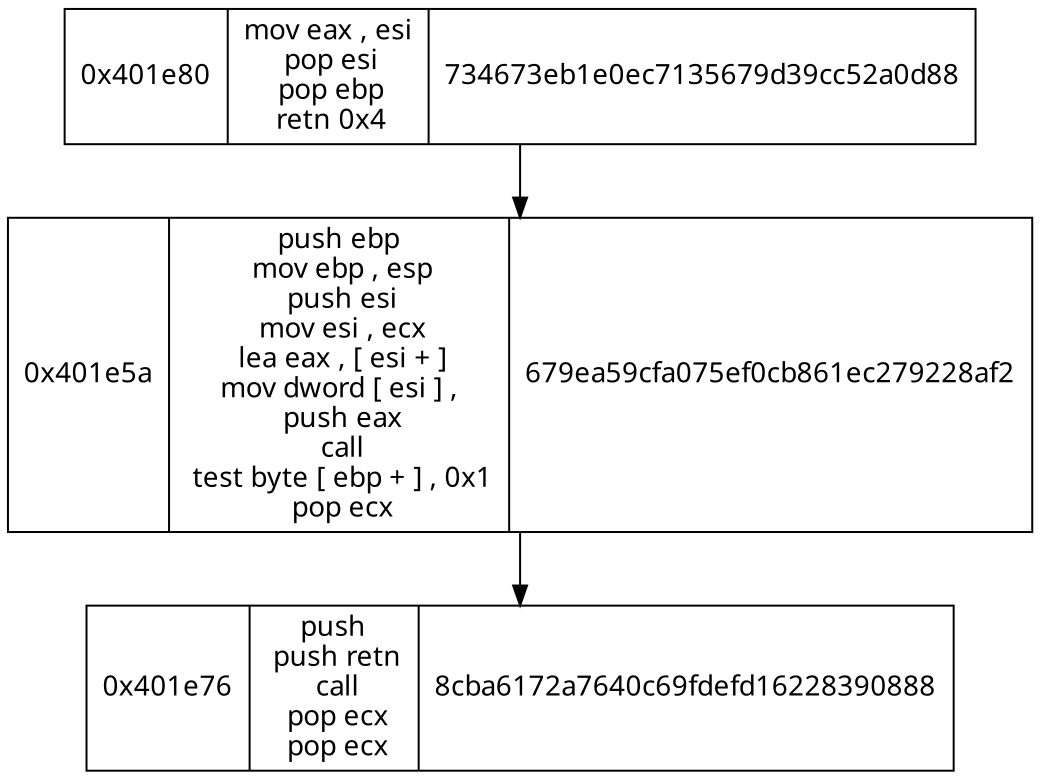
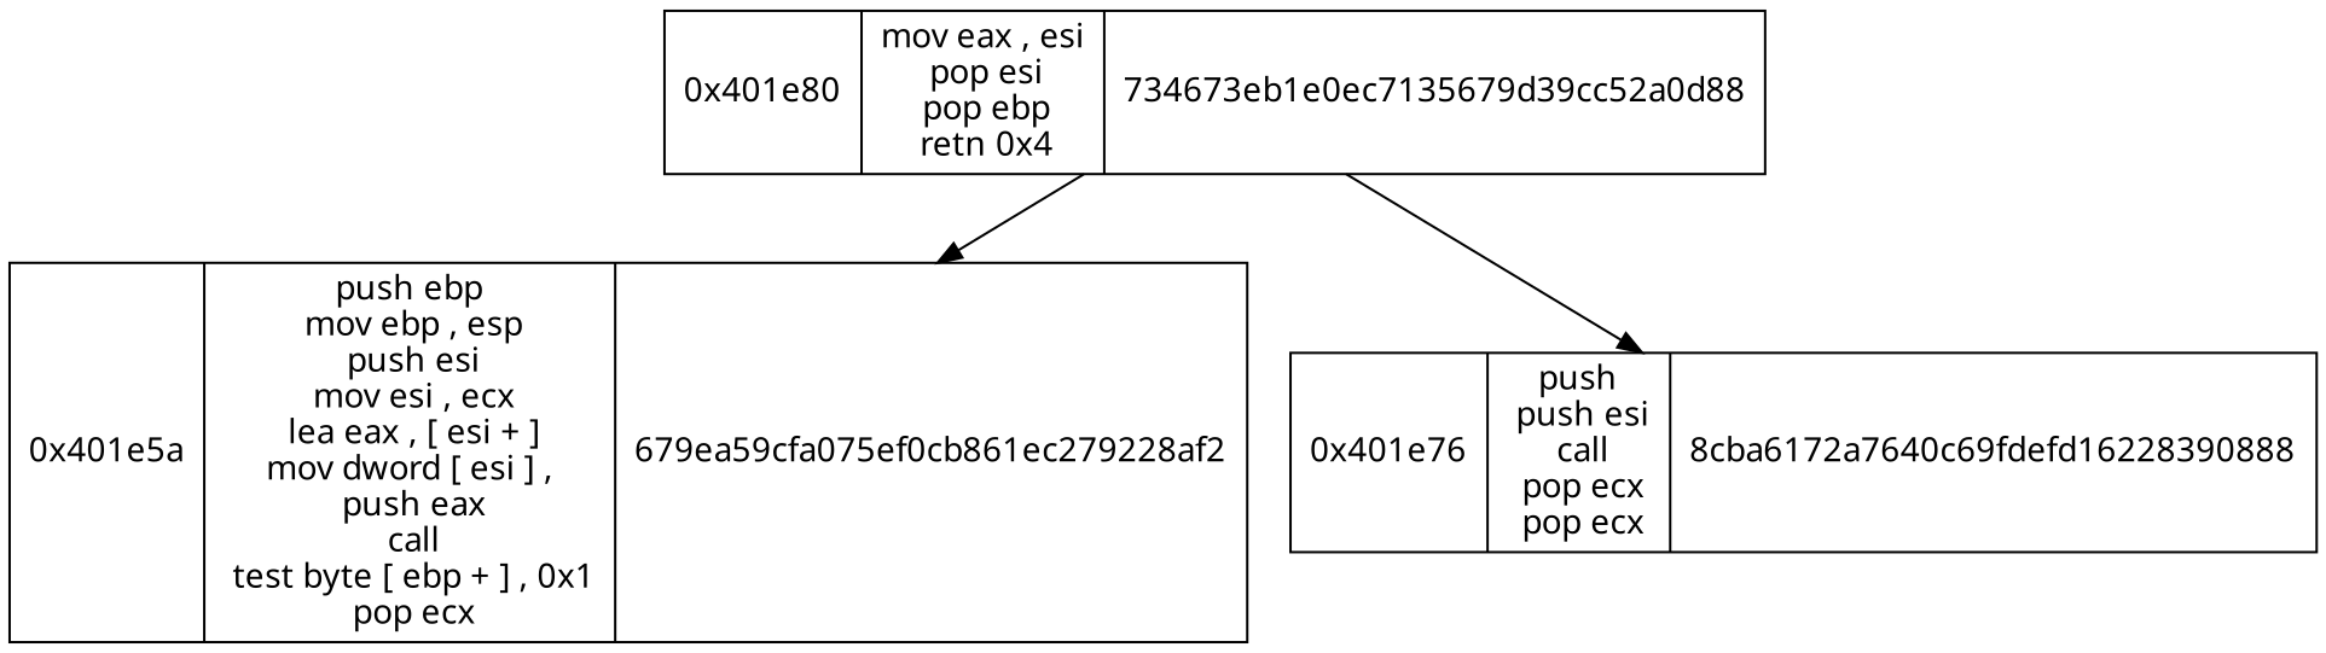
  digraph {
    fontname="Noto Sans"
    node [fontname="Noto Sans" shape=record]
    edge [fontname="Noto Sans"]
    n1 [label="0x401e5a|  push ebp\n mov ebp ,  esp\n push esi\n mov esi ,  ecx\n lea eax ,   [ esi + ]\n mov dword  [ esi ] , \n push eax\n call\n test byte  [ ebp + ] ,  0x1\n pop ecx\n| 679ea59cfa075ef0cb861ec279228af2"]
-   n2 [label="0x401e76|  push\n push retn\n call\n pop ecx\n pop ecx\n| 8cba6172a7640c69fdefd16228390888"]
+   n2 [label="0x401e76|  push\n push esi\n call\n pop ecx\n pop ecx\n| 8cba6172a7640c69fdefd16228390888"]
    n3 [label="0x401e80|  mov eax ,  esi\n pop esi\n pop ebp\n retn 0x4\n| 734673eb1e0ec7135679d39cc52a0d88"]
-   n1 -> n2
+   n3 -> n2
    n3 -> n1
  }
